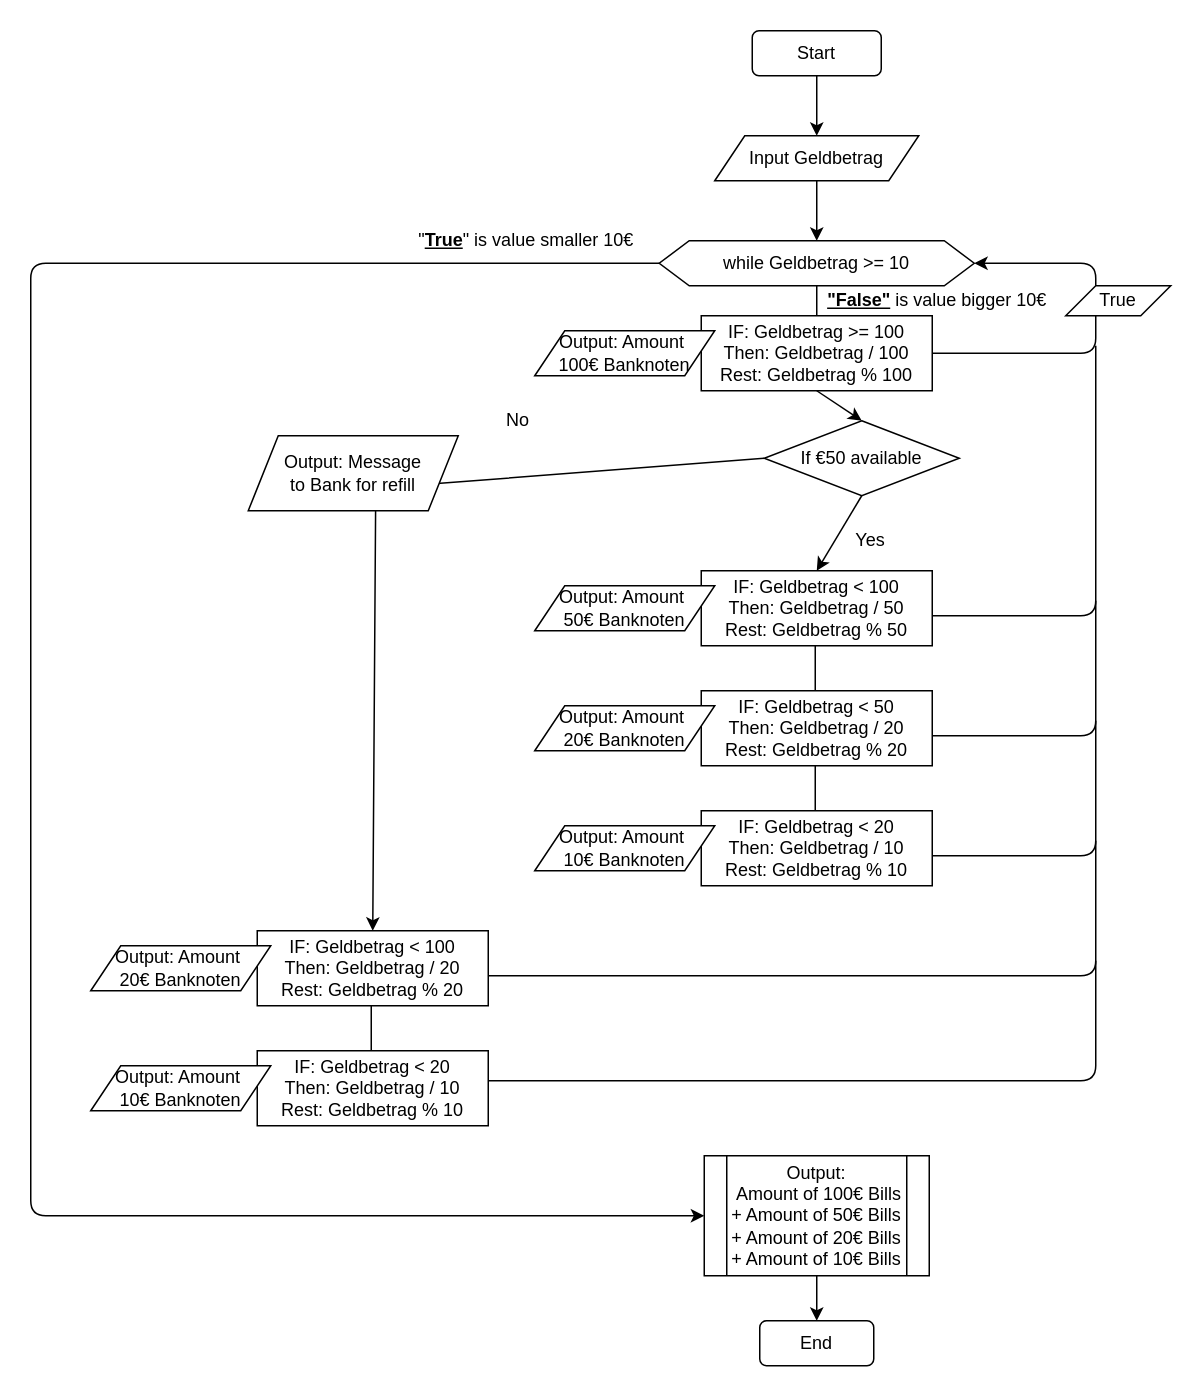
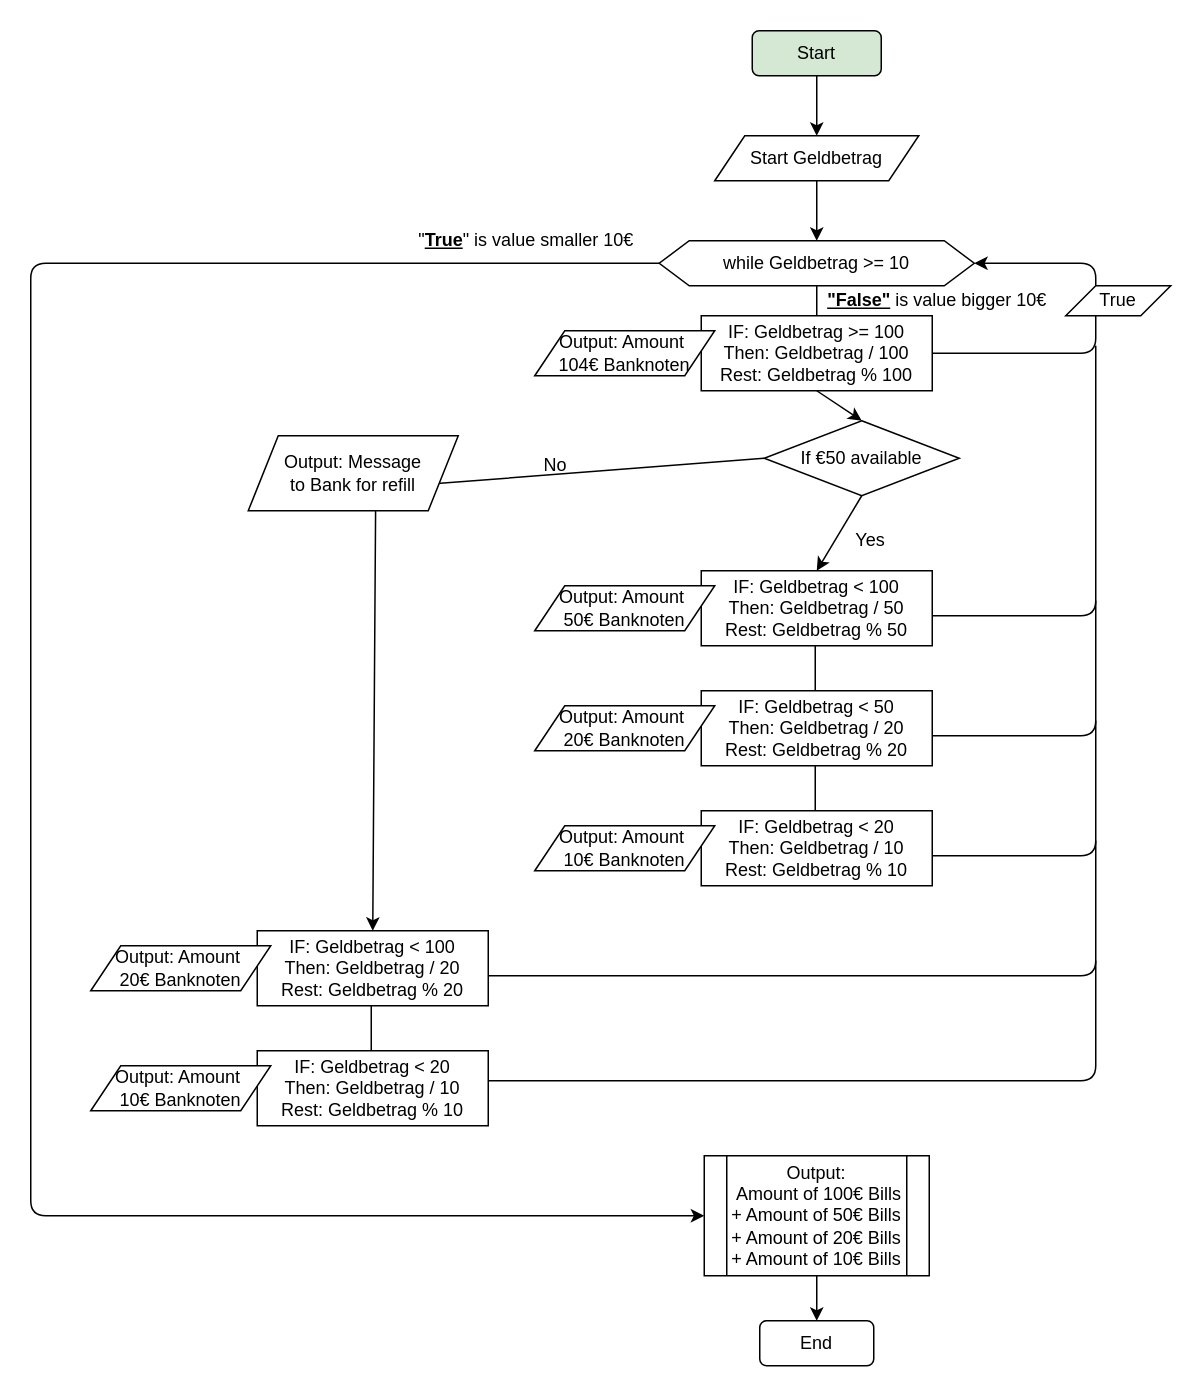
  <mxCell id="0" />
  <mxCell id="1" parent="0" />
- <mxCell id="2" value="Start" style="rounded=1;whiteSpace=wrap;html=1;" parent="1" vertex="1"><mxGeometry x="501" y="20" width="86" height="30" as="geometry" /></mxCell>
+ <mxCell id="2" value="Start" style="rounded=1;whiteSpace=wrap;html=1;fillColor=#d5e8d4;" parent="1" vertex="1"><mxGeometry x="501" y="20" width="86" height="30" as="geometry" /></mxCell>
  <mxCell id="3" value="" style="endArrow=classic;html=1;exitX=0.5;exitY=1;exitDx=0;exitDy=0;" parent="1" edge="1"><mxGeometry width="50" height="50" relative="1" as="geometry"><mxPoint x="544" y="50" as="sourcePoint" /><mxPoint x="544" y="90" as="targetPoint" /><Array as="points"><mxPoint x="544" y="70" /></Array></mxGeometry></mxCell>
- <mxCell id="4" value="Input Geldbetrag" style="shape=parallelogram;perimeter=parallelogramPerimeter;whiteSpace=wrap;html=1;fixedSize=1;" parent="1" vertex="1"><mxGeometry x="476" y="90" width="136" height="30" as="geometry" /></mxCell>
+ <mxCell id="4" value="Start Geldbetrag" style="shape=parallelogram;perimeter=parallelogramPerimeter;whiteSpace=wrap;html=1;fixedSize=1;" parent="1" vertex="1"><mxGeometry x="476" y="90" width="136" height="30" as="geometry" /></mxCell>
  <mxCell id="5" value="" style="endArrow=classic;html=1;exitX=0.5;exitY=1;exitDx=0;exitDy=0;" parent="1" edge="1"><mxGeometry width="50" height="50" relative="1" as="geometry"><mxPoint x="544" y="120" as="sourcePoint" /><mxPoint x="544" y="160" as="targetPoint" /><Array as="points"><mxPoint x="544" y="140" /></Array></mxGeometry></mxCell>
  <mxCell id="6" value="while Geldbetrag &amp;gt;= 10" style="shape=hexagon;perimeter=hexagonPerimeter2;whiteSpace=wrap;html=1;fixedSize=1;" parent="1" vertex="1"><mxGeometry x="439" y="160" width="210" height="30" as="geometry" /></mxCell>
  <mxCell id="7" value="" style="endArrow=none;html=1;entryX=0.5;entryY=1;entryDx=0;entryDy=0;" parent="1" target="6" edge="1"><mxGeometry width="50" height="50" relative="1" as="geometry"><mxPoint x="544" y="210" as="sourcePoint" /><mxPoint x="540" y="250" as="targetPoint" /></mxGeometry></mxCell>
  <mxCell id="8" value="IF: Geldbetrag &amp;gt;= 100&lt;br&gt;Then: Geldbetrag / 100&lt;br&gt;Rest: Geldbetrag % 100" style="rounded=0;whiteSpace=wrap;html=1;" parent="1" vertex="1"><mxGeometry x="467" y="210" width="154" height="50" as="geometry" /></mxCell>
  <mxCell id="9" style="edgeStyle=orthogonalEdgeStyle;rounded=0;orthogonalLoop=1;jettySize=auto;html=1;exitX=0.5;exitY=1;exitDx=0;exitDy=0;" parent="1" source="8" target="8" edge="1"><mxGeometry relative="1" as="geometry" /></mxCell>
- <mxCell id="10" value="Output: Amount&amp;nbsp;&lt;br&gt;100€ Banknoten" style="shape=parallelogram;perimeter=parallelogramPerimeter;whiteSpace=wrap;html=1;fixedSize=1;" parent="1" vertex="1"><mxGeometry x="356" y="220" width="120" height="30" as="geometry" /></mxCell>
+ <mxCell id="10" value="Output: Amount&amp;nbsp;&lt;br&gt;104€ Banknoten" style="shape=parallelogram;perimeter=parallelogramPerimeter;whiteSpace=wrap;html=1;fixedSize=1;" parent="1" vertex="1"><mxGeometry x="356" y="220" width="120" height="30" as="geometry" /></mxCell>
  <mxCell id="11" value="" style="endArrow=classic;html=1;exitX=1;exitY=0.5;exitDx=0;exitDy=0;entryX=1;entryY=0.5;entryDx=0;entryDy=0;" parent="1" source="8" target="6" edge="1"><mxGeometry width="50" height="50" relative="1" as="geometry"><mxPoint x="620" y="280" as="sourcePoint" /><mxPoint x="730" y="160" as="targetPoint" /><Array as="points"><mxPoint x="730" y="235" /><mxPoint x="730" y="175" /></Array></mxGeometry></mxCell>
  <mxCell id="12" value="True" style="shape=parallelogram;perimeter=parallelogramPerimeter;whiteSpace=wrap;html=1;fixedSize=1;" parent="1" vertex="1"><mxGeometry x="710" y="190" width="70" height="20" as="geometry" /></mxCell>
  <mxCell id="13" value="IF: Geldbetrag &amp;lt; 100&lt;br&gt;Then: Geldbetrag / 50&lt;br&gt;Rest: Geldbetrag % 50" style="rounded=0;whiteSpace=wrap;html=1;" parent="1" vertex="1"><mxGeometry x="467" y="380" width="154" height="50" as="geometry" /></mxCell>
  <mxCell id="14" value="" style="endArrow=none;html=1;entryX=0.5;entryY=1;entryDx=0;entryDy=0;" parent="1" edge="1"><mxGeometry width="50" height="50" relative="1" as="geometry"><mxPoint x="543" y="460" as="sourcePoint" /><mxPoint x="543" y="430" as="targetPoint" /></mxGeometry></mxCell>
  <mxCell id="15" value="Output: Amount&amp;nbsp;&lt;br&gt;50€ Banknoten" style="shape=parallelogram;perimeter=parallelogramPerimeter;whiteSpace=wrap;html=1;fixedSize=1;" parent="1" vertex="1"><mxGeometry x="356" y="390" width="120" height="30" as="geometry" /></mxCell>
  <mxCell id="16" value="IF: Geldbetrag &amp;lt; 50&lt;br&gt;Then: Geldbetrag / 20&lt;br&gt;Rest: Geldbetrag % 20" style="rounded=0;whiteSpace=wrap;html=1;" parent="1" vertex="1"><mxGeometry x="467" y="460" width="154" height="50" as="geometry" /></mxCell>
  <mxCell id="17" value="" style="endArrow=none;html=1;entryX=0.5;entryY=1;entryDx=0;entryDy=0;" parent="1" edge="1"><mxGeometry width="50" height="50" relative="1" as="geometry"><mxPoint x="543" y="540" as="sourcePoint" /><mxPoint x="543" y="510" as="targetPoint" /></mxGeometry></mxCell>
  <mxCell id="18" value="Output: Amount&amp;nbsp;&lt;br&gt;20€ Banknoten" style="shape=parallelogram;perimeter=parallelogramPerimeter;whiteSpace=wrap;html=1;fixedSize=1;" parent="1" vertex="1"><mxGeometry x="356" y="470" width="120" height="30" as="geometry" /></mxCell>
  <mxCell id="19" value="IF: Geldbetrag &amp;lt; 20&lt;br&gt;Then: Geldbetrag / 10&lt;br&gt;Rest: Geldbetrag % 10" style="rounded=0;whiteSpace=wrap;html=1;" parent="1" vertex="1"><mxGeometry x="467" y="540" width="154" height="50" as="geometry" /></mxCell>
  <mxCell id="20" value="Output: Amount&amp;nbsp;&lt;br&gt;10€ Banknoten" style="shape=parallelogram;perimeter=parallelogramPerimeter;whiteSpace=wrap;html=1;fixedSize=1;" parent="1" vertex="1"><mxGeometry x="356" y="550" width="120" height="30" as="geometry" /></mxCell>
  <mxCell id="21" value="" style="endArrow=none;html=1;" parent="1" edge="1"><mxGeometry width="50" height="50" relative="1" as="geometry"><mxPoint x="621" y="410" as="sourcePoint" /><mxPoint x="730" y="230" as="targetPoint" /><Array as="points"><mxPoint x="730" y="410" /></Array></mxGeometry></mxCell>
  <mxCell id="22" value="" style="endArrow=none;html=1;" parent="1" edge="1"><mxGeometry width="50" height="50" relative="1" as="geometry"><mxPoint x="621" y="490" as="sourcePoint" /><mxPoint x="730" y="400" as="targetPoint" /><Array as="points"><mxPoint x="730" y="490" /></Array></mxGeometry></mxCell>
  <mxCell id="23" value="" style="endArrow=none;html=1;" parent="1" edge="1"><mxGeometry width="50" height="50" relative="1" as="geometry"><mxPoint x="621" y="570" as="sourcePoint" /><mxPoint x="730" y="480" as="targetPoint" /><Array as="points"><mxPoint x="730" y="570" /></Array></mxGeometry></mxCell>
  <mxCell id="24" value="" style="endArrow=classic;html=1;exitX=0;exitY=0.5;exitDx=0;exitDy=0;entryX=0;entryY=0.5;entryDx=0;entryDy=0;" parent="1" source="6" target="25" edge="1"><mxGeometry width="50" height="50" relative="1" as="geometry"><mxPoint x="349" y="174.76" as="sourcePoint" /><mxPoint x="460" y="630" as="targetPoint" /><Array as="points"><mxPoint x="20" y="175" /><mxPoint x="20" y="810" /></Array></mxGeometry></mxCell>
  <mxCell id="25" value="Output: &lt;br&gt;&amp;nbsp;Amount of 100€ Bills&lt;br&gt;+ Amount of 50€ Bills&lt;br&gt;+ Amount of 20€ Bills&lt;br&gt;+ Amount of 10€ Bills" style="shape=process;whiteSpace=wrap;html=1;backgroundOutline=1;" parent="1" vertex="1"><mxGeometry x="469" y="770" width="150" height="80" as="geometry" /></mxCell>
  <mxCell id="26" value="&lt;b&gt;&lt;u&gt;&quot;False&quot;&lt;/u&gt;&lt;/b&gt; is value bigger 10€" style="text;html=1;align=center;verticalAlign=middle;resizable=0;points=[];autosize=1;" parent="1" vertex="1"><mxGeometry x="544" y="190" width="160" height="20" as="geometry" /></mxCell>
  <mxCell id="27" value="&quot;&lt;b&gt;&lt;u&gt;True&lt;/u&gt;&lt;/b&gt;&quot; is value smaller 10€" style="text;html=1;align=center;verticalAlign=middle;resizable=0;points=[];autosize=1;" parent="1" vertex="1"><mxGeometry x="270" y="150" width="160" height="20" as="geometry" /></mxCell>
  <mxCell id="28" value="" style="endArrow=classic;html=1;exitX=0.5;exitY=1;exitDx=0;exitDy=0;" parent="1" source="25" edge="1"><mxGeometry width="50" height="50" relative="1" as="geometry"><mxPoint x="544" y="870" as="sourcePoint" /><mxPoint x="544" y="880" as="targetPoint" /></mxGeometry></mxCell>
  <mxCell id="29" value="End" style="rounded=1;whiteSpace=wrap;html=1;" parent="1" vertex="1"><mxGeometry x="506" y="880" width="76" height="30" as="geometry" /></mxCell>
  <mxCell id="30" value="If €50&amp;nbsp;available" style="rhombus;whiteSpace=wrap;html=1;" parent="1" vertex="1"><mxGeometry x="509" y="280" width="130" height="50" as="geometry" /></mxCell>
  <mxCell id="31" value="" style="endArrow=classic;html=1;exitX=0.5;exitY=1;exitDx=0;exitDy=0;entryX=0.5;entryY=0;entryDx=0;entryDy=0;" parent="1" source="8" target="30" edge="1"><mxGeometry width="50" height="50" relative="1" as="geometry"><mxPoint x="520" y="380" as="sourcePoint" /><mxPoint x="570" y="330" as="targetPoint" /></mxGeometry></mxCell>
  <mxCell id="32" value="Yes" style="text;html=1;strokeColor=none;fillColor=none;align=center;verticalAlign=middle;whiteSpace=wrap;rounded=0;" parent="1" vertex="1"><mxGeometry x="560" y="350" width="40" height="20" as="geometry" /></mxCell>
  <mxCell id="33" value="" style="endArrow=classic;html=1;exitX=0.5;exitY=1;exitDx=0;exitDy=0;entryX=0.5;entryY=0;entryDx=0;entryDy=0;" parent="1" source="30" target="13" edge="1"><mxGeometry width="50" height="50" relative="1" as="geometry"><mxPoint x="520" y="430" as="sourcePoint" /><mxPoint x="570" y="380" as="targetPoint" /></mxGeometry></mxCell>
  <mxCell id="34" value="" style="endArrow=classic;html=1;exitX=0;exitY=0.5;exitDx=0;exitDy=0;entryX=0.5;entryY=0;entryDx=0;entryDy=0;" parent="1" source="30" target="36" edge="1"><mxGeometry width="50" height="50" relative="1" as="geometry"><mxPoint x="520" y="430" as="sourcePoint" /><mxPoint x="250" y="600" as="targetPoint" /><Array as="points"><mxPoint x="250" y="325" /></Array></mxGeometry></mxCell>
- <mxCell id="35" value="No" style="text;html=1;strokeColor=none;fillColor=none;align=center;verticalAlign=middle;whiteSpace=wrap;rounded=0;" parent="1" vertex="1"><mxGeometry x="325" y="270" width="40" height="20" as="geometry" /></mxCell>
+ <mxCell id="35" value="No" style="text;html=1;strokeColor=none;fillColor=none;align=center;verticalAlign=middle;whiteSpace=wrap;rounded=0;" parent="1" vertex="1"><mxGeometry x="350" y="300" width="40" height="20" as="geometry" /></mxCell>
  <mxCell id="36" value="IF: Geldbetrag &amp;lt; 100&lt;br&gt;Then: Geldbetrag / 20&lt;br&gt;Rest: Geldbetrag % 20" style="rounded=0;whiteSpace=wrap;html=1;" parent="1" vertex="1"><mxGeometry x="171" y="620" width="154" height="50" as="geometry" /></mxCell>
  <mxCell id="37" value="" style="endArrow=none;html=1;entryX=0.5;entryY=1;entryDx=0;entryDy=0;" parent="1" edge="1"><mxGeometry width="50" height="50" relative="1" as="geometry"><mxPoint x="247" y="700" as="sourcePoint" /><mxPoint x="247" y="670" as="targetPoint" /></mxGeometry></mxCell>
  <mxCell id="38" value="Output: Amount&amp;nbsp;&lt;br&gt;20€ Banknoten" style="shape=parallelogram;perimeter=parallelogramPerimeter;whiteSpace=wrap;html=1;fixedSize=1;" parent="1" vertex="1"><mxGeometry x="60" y="630" width="120" height="30" as="geometry" /></mxCell>
  <mxCell id="39" value="IF: Geldbetrag &amp;lt; 20&lt;br&gt;Then: Geldbetrag / 10&lt;br&gt;Rest: Geldbetrag % 10" style="rounded=0;whiteSpace=wrap;html=1;" parent="1" vertex="1"><mxGeometry x="171" y="700" width="154" height="50" as="geometry" /></mxCell>
  <mxCell id="40" value="Output: Amount&amp;nbsp;&lt;br&gt;10€ Banknoten" style="shape=parallelogram;perimeter=parallelogramPerimeter;whiteSpace=wrap;html=1;fixedSize=1;" parent="1" vertex="1"><mxGeometry x="60" y="710" width="120" height="30" as="geometry" /></mxCell>
  <mxCell id="41" value="" style="endArrow=none;html=1;" parent="1" edge="1"><mxGeometry width="50" height="50" relative="1" as="geometry"><mxPoint x="325" y="650" as="sourcePoint" /><mxPoint x="730" y="560" as="targetPoint" /><Array as="points"><mxPoint x="730" y="650" /></Array></mxGeometry></mxCell>
  <mxCell id="42" value="" style="endArrow=none;html=1;" parent="1" edge="1"><mxGeometry width="50" height="50" relative="1" as="geometry"><mxPoint x="325" y="720" as="sourcePoint" /><mxPoint x="730" y="640" as="targetPoint" /><Array as="points"><mxPoint x="730" y="720" /></Array></mxGeometry></mxCell>
  <mxCell id="43" value="Output: Message &lt;br&gt;to Bank for refill" style="shape=parallelogram;perimeter=parallelogramPerimeter;whiteSpace=wrap;html=1;fixedSize=1;" vertex="1" parent="1"><mxGeometry x="165" y="290" width="140" height="50" as="geometry" /></mxCell>
